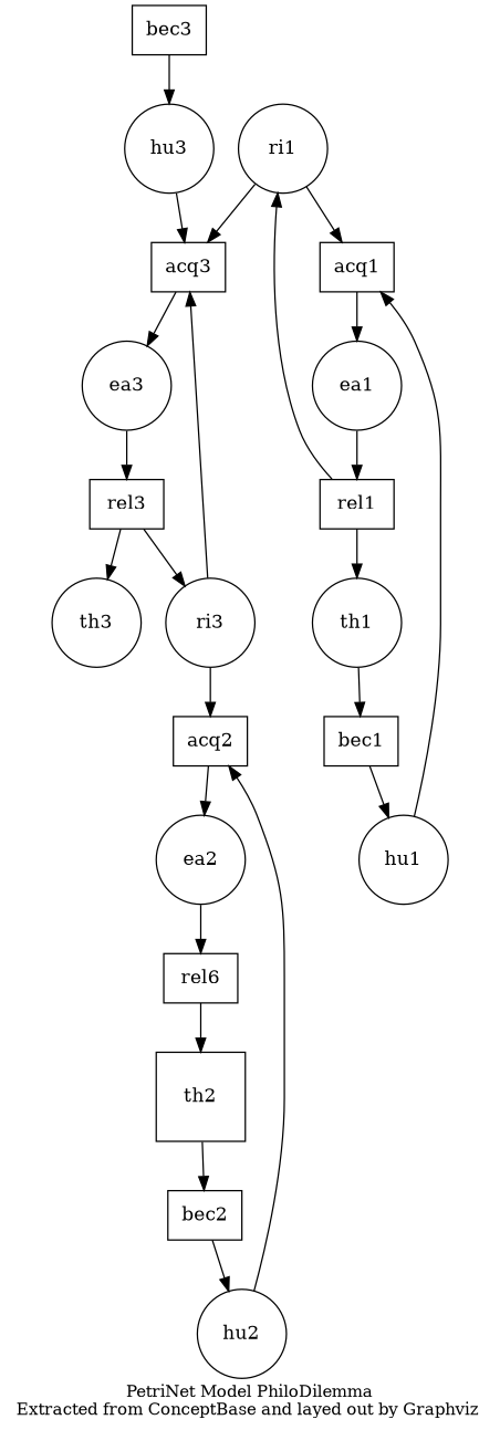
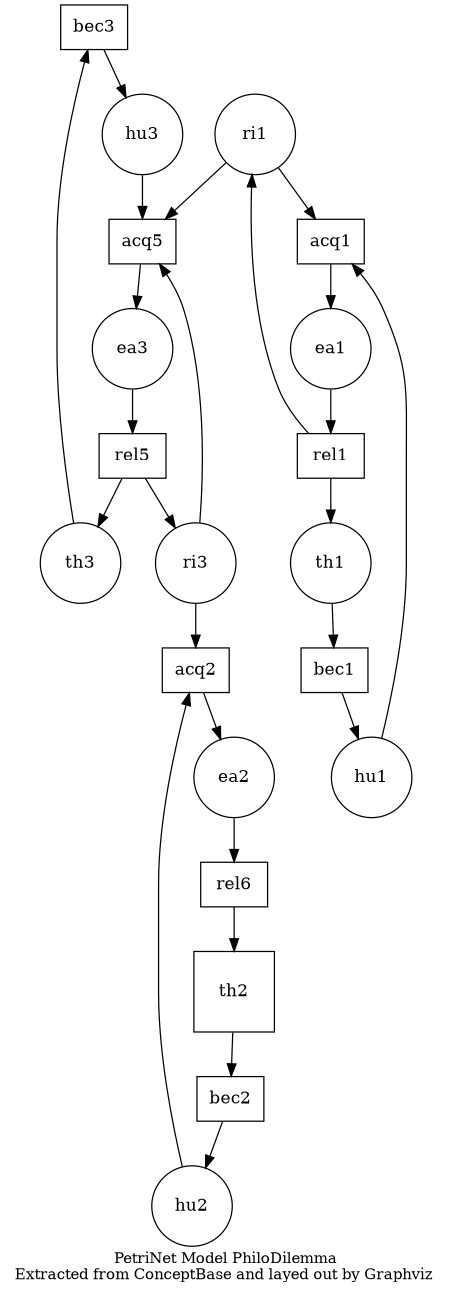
  digraph {
    fontsize=12
    label="PetriNet Model PhiloDilemma\nExtracted from ConceptBase and layed out by Graphviz "
    node [shape=box fixedsize=true]
    bec3 [height=0.5 width=0.75 fixedsize=""]
    hu3 [height=0.90278 shape=circle width=0.90278]
-   acq3 [height=0.5 width=0.75 fixedsize=""]
+   acq3 [height=0.5 width=0.75 label=acq5 fixedsize=""]
    ea3 [height=0.90278 shape=circle width=0.90278]
-   rel3 [height=0.5 width=0.75 fixedsize=""]
+   rel3 [height=0.5 width=0.75 label=rel5 fixedsize=""]
    th3 [height=0.90278 shape=circle width=0.90278]
    ri3 [height=0.90278 shape=circle width=0.90278]
    acq2 [height=0.5 width=0.75 fixedsize=""]
    ea2 [height=0.90278 shape=circle width=0.90278]
    bec2 [height=0.5 width=0.75 fixedsize=""]
    hu2 [height=0.90278 shape=circle width=0.90278]
    n12 [height=0.5 label=rel6 width=0.75 fixedsize=""]
    th2 [height=0.90278 width=0.90278]
    acq1 [height=0.5 width=0.75 fixedsize=""]
    ea1 [height=0.90278 shape=circle width=0.90278]
    bec1 [height=0.5 width=0.75 fixedsize=""]
    hu1 [height=0.90278 shape=circle width=0.90278]
    rel1 [height=0.5 width=0.75 fixedsize=""]
    th1 [height=0.90278 shape=circle width=0.90278]
    ri1 [height=0.90278 shape=circle width=0.90278]
    bec3 -> hu3
    hu3 -> acq3
    acq3 -> ea3
    ea3 -> rel3
    rel3 -> th3
    rel3 -> ri3
+   th3 -> bec3
    ri3 -> acq3
    ri3 -> acq2
    acq2 -> ea2
    ea2 -> n12
    bec2 -> hu2
    hu2 -> acq2
    n12 -> th2
    th2 -> bec2
    acq1 -> ea1
    ea1 -> rel1
    bec1 -> hu1
    hu1 -> acq1
    rel1 -> th1
    rel1 -> ri1
    th1 -> bec1
    ri1 -> acq3
    ri1 -> acq1
  }
